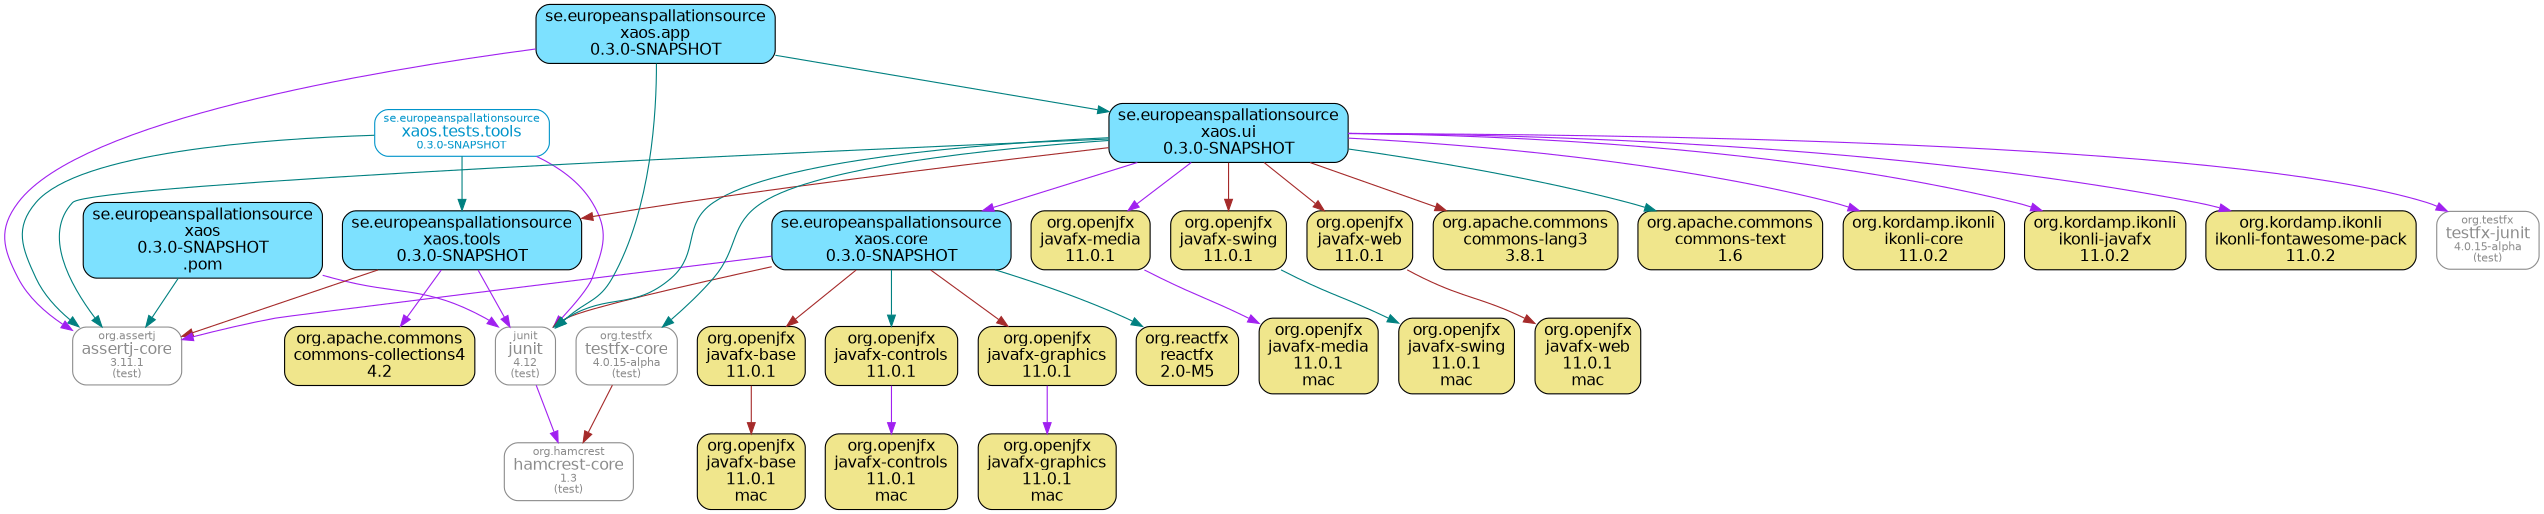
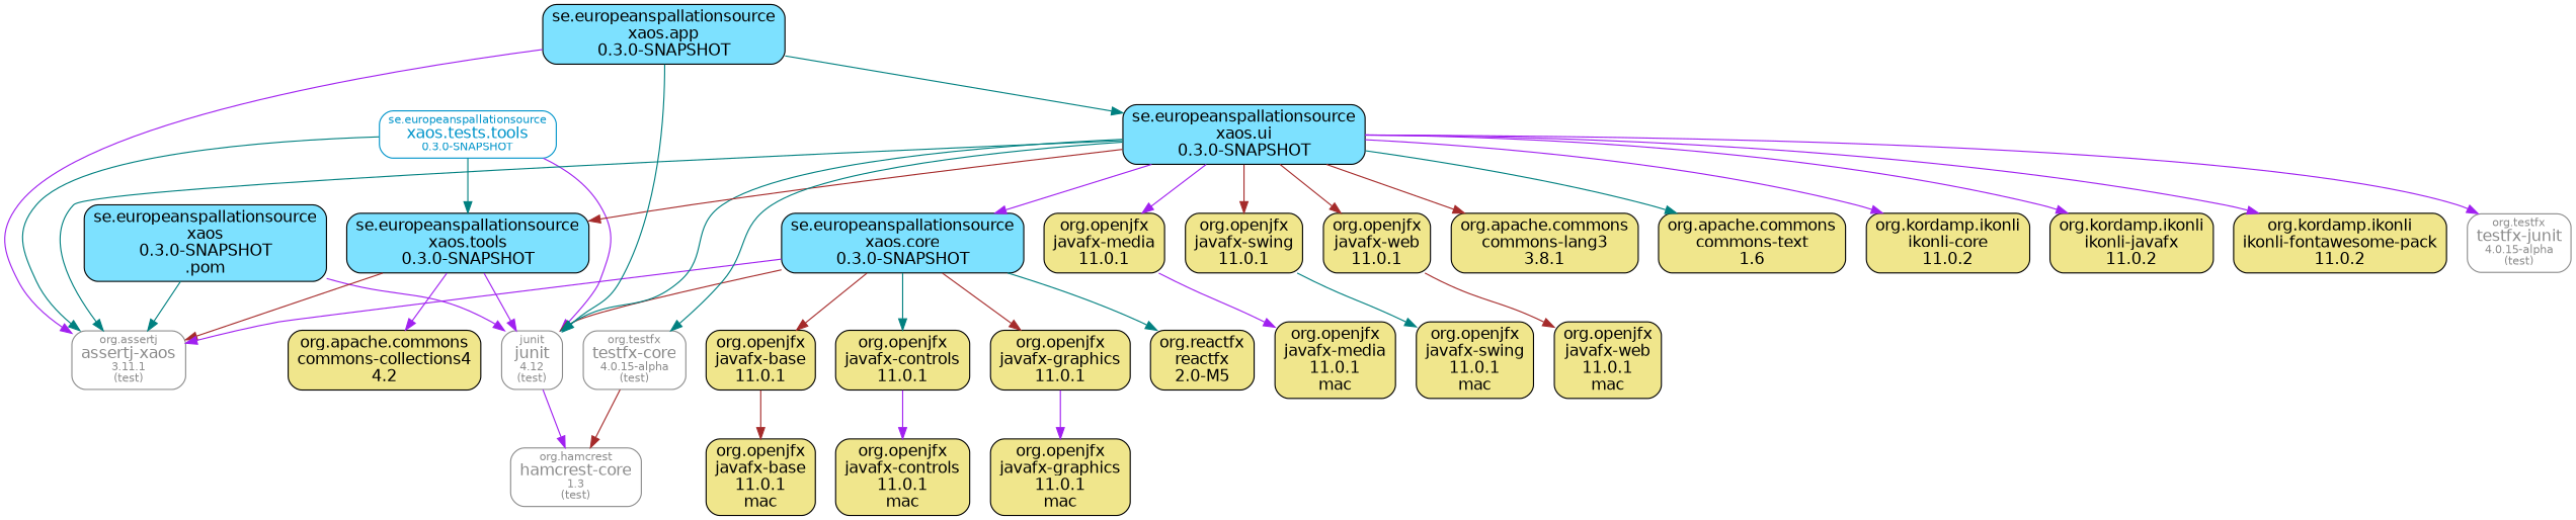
  digraph {
    node [fillcolor=khaki fontname=Helvetica fontsize=14 shape=box style="rounded, filled"]
    edge [color=purple fontname=Helvetica fontsize=10]
    n1 [fillcolor="#7DE1FF" label=<se.europeanspallationsource<br/>xaos<br/>0.3.0-SNAPSHOT<br/>.pom>]
-   n2 [color=grey55 fontcolor=grey55 label=<<font color="grey55" point-size="10">org.assertj</font><br/>assertj-core<font color="grey55" point-size="10"><br/>3.11.1</font><font color="grey55" point-size="10"><br/>(test)</font>> style=rounded fillcolor=""]
+   n2 [color=grey55 fontcolor=grey55 label=<<font color="grey55" point-size="10">org.assertj</font><br/>assertj-xaos<font color="grey55" point-size="10"><br/>3.11.1</font><font color="grey55" point-size="10"><br/>(test)</font>> style=rounded fillcolor=""]
    n3 [color=grey55 fontcolor=grey55 label=<<font color="grey55" point-size="10">junit</font><br/>junit<font color="grey55" point-size="10"><br/>4.12</font><font color="grey55" point-size="10"><br/>(test)</font>> style=rounded fillcolor=""]
    n4 [color=grey55 fontcolor=grey55 label=<<font color="grey55" point-size="10">org.hamcrest</font><br/>hamcrest-core<font color="grey55" point-size="10"><br/>1.3</font><font color="grey55" point-size="10"><br/>(test)</font>> style=rounded fillcolor=""]
    n5 [fillcolor="#7DE1FF" label=<se.europeanspallationsource<br/>xaos.tools<br/>0.3.0-SNAPSHOT>]
    n6 [label=<org.apache.commons<br/>commons-collections4<br/>4.2>]
    n7 [color="#0094CA" fontcolor="#0094CA" label=<<font color="#0094CA" point-size="10">se.europeanspallationsource</font><br/>xaos.tests.tools<font color="#0094CA" point-size="10"><br/>0.3.0-SNAPSHOT</font>> style=rounded fillcolor=""]
    n8 [label=<org.openjfx<br/>javafx-base<br/>11.0.1>]
    n9 [label=<org.openjfx<br/>javafx-base<br/>11.0.1<br/>mac>]
    n10 [fillcolor="#7DE1FF" label=<se.europeanspallationsource<br/>xaos.core<br/>0.3.0-SNAPSHOT>]
    n11 [label=<org.openjfx<br/>javafx-controls<br/>11.0.1>]
    n12 [label=<org.openjfx<br/>javafx-graphics<br/>11.0.1>]
    n13 [label=<org.reactfx<br/>reactfx<br/>2.0-M5>]
    n14 [label=<org.openjfx<br/>javafx-controls<br/>11.0.1<br/>mac>]
    n15 [label=<org.openjfx<br/>javafx-graphics<br/>11.0.1<br/>mac>]
    n16 [fillcolor="#7DE1FF" label=<se.europeanspallationsource<br/>xaos.ui<br/>0.3.0-SNAPSHOT>]
    n17 [label=<org.openjfx<br/>javafx-media<br/>11.0.1>]
    n18 [label=<org.openjfx<br/>javafx-swing<br/>11.0.1>]
    n19 [label=<org.openjfx<br/>javafx-web<br/>11.0.1>]
    n20 [label=<org.apache.commons<br/>commons-lang3<br/>3.8.1>]
    n21 [label=<org.apache.commons<br/>commons-text<br/>1.6>]
    n22 [label=<org.kordamp.ikonli<br/>ikonli-core<br/>11.0.2>]
    n23 [label=<org.kordamp.ikonli<br/>ikonli-javafx<br/>11.0.2>]
    n24 [label=<org.kordamp.ikonli<br/>ikonli-fontawesome-pack<br/>11.0.2>]
    n25 [color=grey55 fontcolor=grey55 label=<<font color="grey55" point-size="10">org.testfx</font><br/>testfx-core<font color="grey55" point-size="10"><br/>4.0.15-alpha</font><font color="grey55" point-size="10"><br/>(test)</font>> style=rounded fillcolor=""]
    n26 [color=grey55 fontcolor=grey55 label=<<font color="grey55" point-size="10">org.testfx</font><br/>testfx-junit<font color="grey55" point-size="10"><br/>4.0.15-alpha</font><font color="grey55" point-size="10"><br/>(test)</font>> style=rounded fillcolor=""]
    n27 [label=<org.openjfx<br/>javafx-media<br/>11.0.1<br/>mac>]
    n28 [label=<org.openjfx<br/>javafx-swing<br/>11.0.1<br/>mac>]
    n29 [label=<org.openjfx<br/>javafx-web<br/>11.0.1<br/>mac>]
    n30 [fillcolor="#7DE1FF" label=<se.europeanspallationsource<br/>xaos.app<br/>0.3.0-SNAPSHOT>]
    n1 -> n2 [color=teal]
    n1 -> n3
    n3 -> n4
    n5 -> n2 [color=brown]
    n5 -> n3
    n5 -> n6
    n7 -> n2 [color=teal]
    n7 -> n3
    n7 -> n5 [color=teal]
    n8 -> n9 [color=brown]
    n10 -> n2
    n10 -> n3 [color=brown]
    n10 -> n8 [color=brown]
    n10 -> n11 [color=teal]
    n10 -> n12 [color=brown]
    n10 -> n13 [color=teal]
    n11 -> n14
    n12 -> n15
    n16 -> n2 [color=teal]
    n16 -> n3 [color=teal]
    n16 -> n5 [color=brown]
    n16 -> n10
    n16 -> n17
    n16 -> n18 [color=brown]
    n16 -> n19 [color=brown]
    n16 -> n20 [color=brown]
    n16 -> n21 [color=teal]
    n16 -> n22
    n16 -> n23
    n16 -> n24
    n16 -> n25 [color=teal]
    n16 -> n26
    n17 -> n27
    n18 -> n28 [color=teal]
    n19 -> n29 [color=brown]
    n25 -> n4 [color=brown]
    n30 -> n2
    n30 -> n3 [color=teal]
    n30 -> n16 [color=teal]
  }
